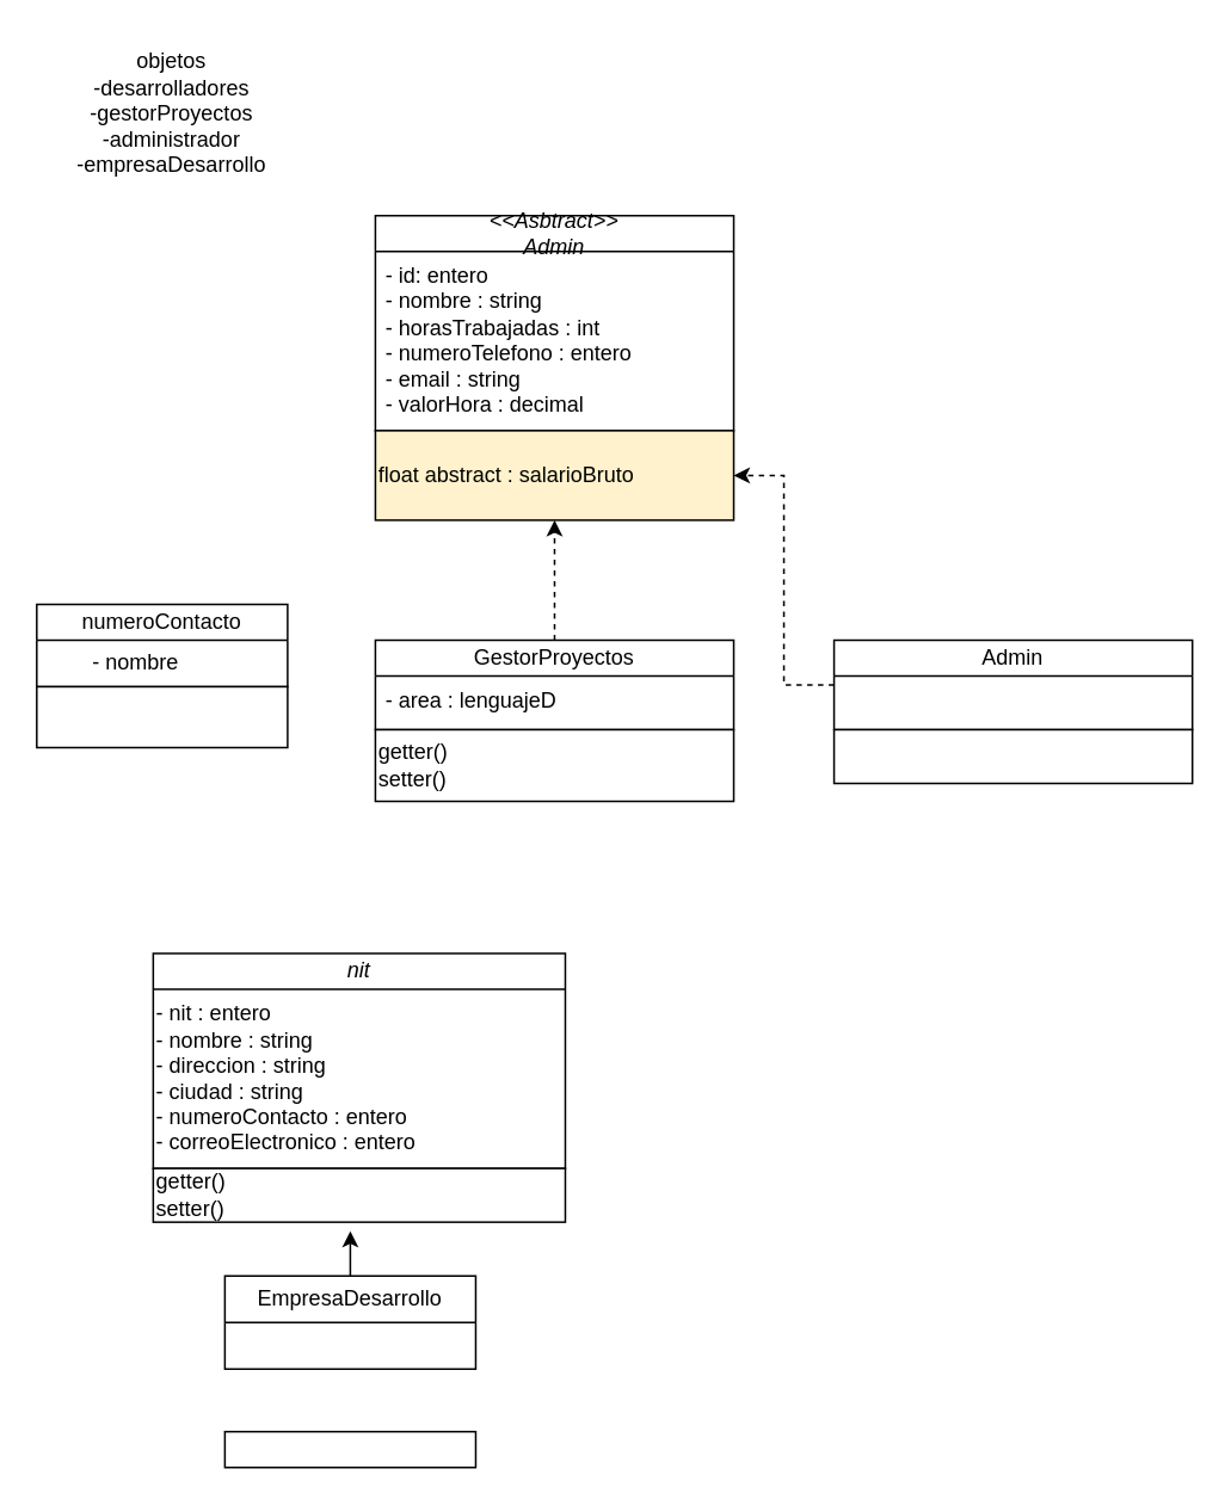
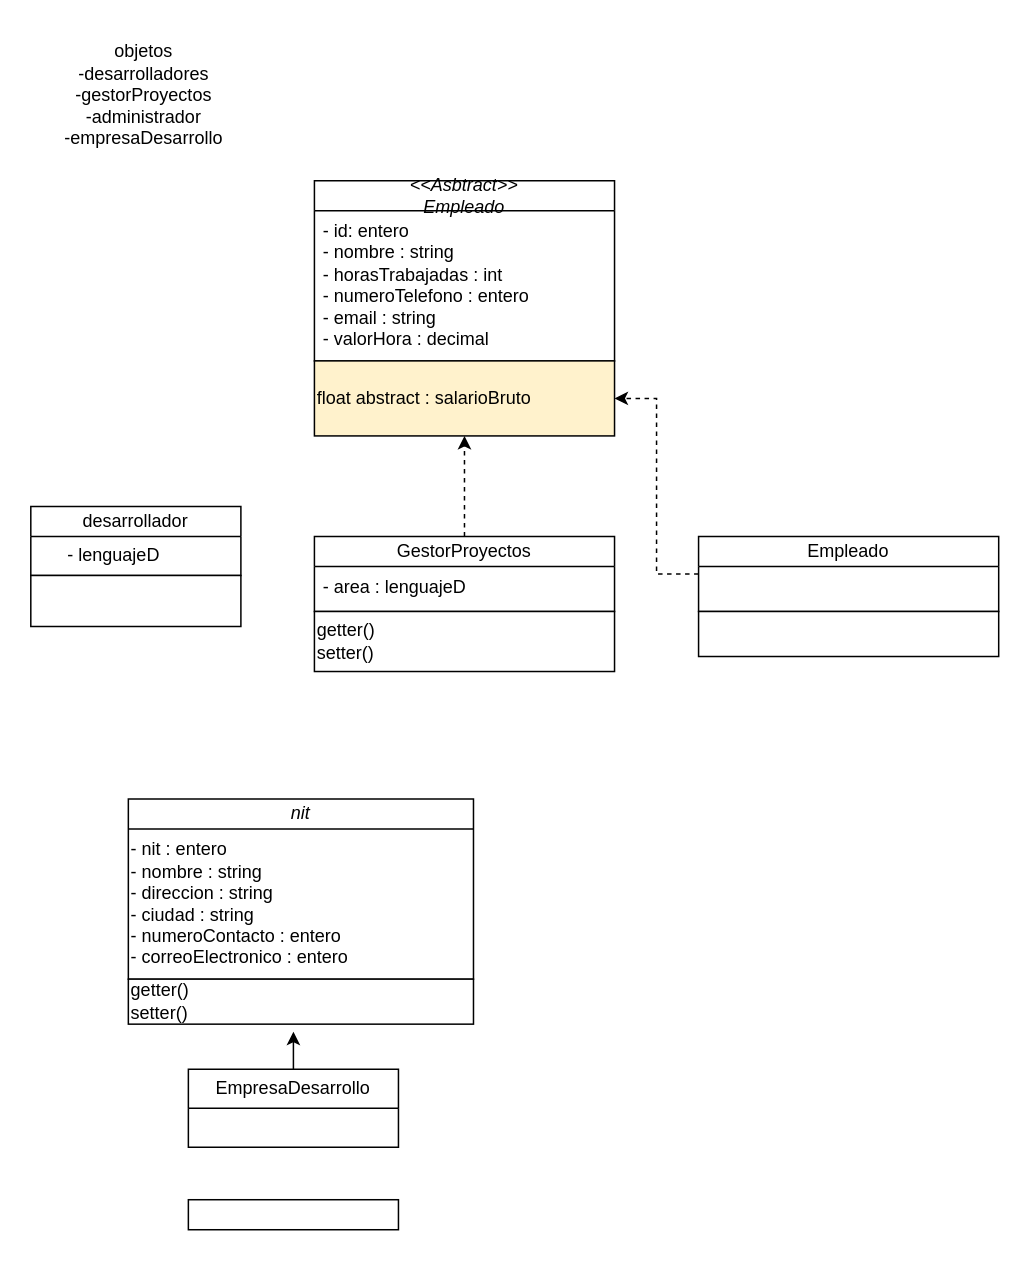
  <mxCell id="0" />
  <mxCell id="1" parent="0" />
  <mxCell id="2" value="objetos&lt;div&gt;-desarrolladores&lt;/div&gt;&lt;div&gt;-gestorProyectos&lt;/div&gt;&lt;div&gt;-administrador&lt;/div&gt;&lt;div&gt;-empresaDesarrollo&lt;/div&gt;&lt;div&gt;&lt;br&gt;&lt;/div&gt;" style="text;html=1;align=center;verticalAlign=middle;resizable=0;points=[];autosize=1;strokeColor=none;fillColor=none;" parent="1" vertex="1"><mxGeometry x="30" y="20" width="130" height="100" as="geometry" /></mxCell>
  <mxCell id="3" value="" style="group" parent="1" vertex="1" connectable="0"><mxGeometry x="20" y="337" width="140" height="80" as="geometry" /></mxCell>
- <mxCell id="4" value="numeroContacto" style="swimlane;fontStyle=0;childLayout=stackLayout;horizontal=1;startSize=20;fillColor=none;horizontalStack=0;resizeParent=1;resizeParentMax=0;resizeLast=0;collapsible=1;marginBottom=0;whiteSpace=wrap;html=1;" parent="3" vertex="1"><mxGeometry width="140" height="46" as="geometry" /></mxCell>
+ <mxCell id="4" value="desarrollador" style="swimlane;fontStyle=0;childLayout=stackLayout;horizontal=1;startSize=20;fillColor=none;horizontalStack=0;resizeParent=1;resizeParentMax=0;resizeLast=0;collapsible=1;marginBottom=0;whiteSpace=wrap;html=1;" parent="3" vertex="1"><mxGeometry width="140" height="46" as="geometry" /></mxCell>
  <mxCell id="5" value="" style="html=1;whiteSpace=wrap;" parent="3" vertex="1"><mxGeometry y="46" width="140" height="34" as="geometry" /></mxCell>
  <mxCell id="6" value="" style="group" parent="1" vertex="1" connectable="0"><mxGeometry x="209" y="120" width="200" height="170" as="geometry" /></mxCell>
- <mxCell id="7" value="&lt;i&gt;&amp;lt;&amp;lt;Asbtract&amp;gt;&amp;gt;&lt;/i&gt;&lt;div&gt;&lt;i&gt;Admin&lt;/i&gt;&lt;/div&gt;" style="swimlane;fontStyle=0;childLayout=stackLayout;horizontal=1;startSize=20;fillColor=none;horizontalStack=0;resizeParent=1;resizeParentMax=0;resizeLast=0;collapsible=1;marginBottom=0;whiteSpace=wrap;html=1;movable=1;resizable=1;rotatable=1;deletable=1;editable=1;locked=0;connectable=1;" parent="6" vertex="1"><mxGeometry width="200" height="120" as="geometry" /></mxCell>
+ <mxCell id="7" value="&lt;i&gt;&amp;lt;&amp;lt;Asbtract&amp;gt;&amp;gt;&lt;/i&gt;&lt;div&gt;&lt;i&gt;Empleado&lt;/i&gt;&lt;/div&gt;" style="swimlane;fontStyle=0;childLayout=stackLayout;horizontal=1;startSize=20;fillColor=none;horizontalStack=0;resizeParent=1;resizeParentMax=0;resizeLast=0;collapsible=1;marginBottom=0;whiteSpace=wrap;html=1;movable=1;resizable=1;rotatable=1;deletable=1;editable=1;locked=0;connectable=1;" parent="6" vertex="1"><mxGeometry width="200" height="120" as="geometry" /></mxCell>
  <mxCell id="8" value="- id: entero&lt;div&gt;- nombre : string&lt;/div&gt;&lt;div&gt;- horasTrabajadas : int&lt;/div&gt;&lt;div&gt;- numeroTelefono : entero&lt;/div&gt;&lt;div&gt;- email : string&lt;/div&gt;&lt;div&gt;- valorHora : decimal&lt;/div&gt;&lt;div&gt;&lt;br&gt;&lt;/div&gt;" style="text;strokeColor=none;fillColor=none;align=left;verticalAlign=top;spacingLeft=4;spacingRight=4;overflow=hidden;rotatable=1;points=[[0,0.5],[1,0.5]];portConstraint=eastwest;whiteSpace=wrap;html=1;movable=1;resizable=1;deletable=1;editable=1;locked=0;connectable=1;" parent="7" vertex="1"><mxGeometry y="20" width="200" height="100" as="geometry" /></mxCell>
  <mxCell id="9" value="float abstract : salarioBruto" style="html=1;whiteSpace=wrap;movable=1;resizable=1;rotatable=1;deletable=1;editable=1;locked=0;connectable=1;align=left;fillColor=#fff2cc;" parent="6" vertex="1"><mxGeometry y="120" width="200" height="50" as="geometry" /></mxCell>
  <mxCell id="10" value="" style="group" parent="1" vertex="1" connectable="0"><mxGeometry x="209" y="357" width="200" height="90" as="geometry" /></mxCell>
  <mxCell id="11" value="GestorProyectos" style="swimlane;fontStyle=0;childLayout=stackLayout;horizontal=1;startSize=20;fillColor=none;horizontalStack=0;resizeParent=1;resizeParentMax=0;resizeLast=0;collapsible=1;marginBottom=0;whiteSpace=wrap;html=1;movable=1;resizable=1;rotatable=1;deletable=1;editable=1;locked=0;connectable=1;" parent="10" vertex="1"><mxGeometry width="200" height="50" as="geometry" /></mxCell>
  <mxCell id="12" value="&lt;div&gt;- area : lenguajeD&lt;/div&gt;&lt;div&gt;&lt;br&gt;&lt;/div&gt;" style="text;strokeColor=none;fillColor=none;align=left;verticalAlign=top;spacingLeft=4;spacingRight=4;overflow=hidden;rotatable=1;points=[[0,0.5],[1,0.5]];portConstraint=eastwest;whiteSpace=wrap;html=1;movable=1;resizable=1;deletable=1;editable=1;locked=0;connectable=1;" parent="11" vertex="1"><mxGeometry y="20" width="200" height="30" as="geometry" /></mxCell>
  <mxCell id="13" value="getter()&lt;div&gt;setter()&lt;/div&gt;" style="html=1;whiteSpace=wrap;movable=1;resizable=1;rotatable=1;deletable=1;editable=1;locked=0;connectable=1;align=left;" parent="10" vertex="1"><mxGeometry y="50" width="200" height="40" as="geometry" /></mxCell>
  <mxCell id="14" value="" style="edgeStyle=orthogonalEdgeStyle;rounded=0;orthogonalLoop=1;jettySize=auto;html=1;dashed=1;" parent="1" source="11" target="9" edge="1"><mxGeometry relative="1" as="geometry" /></mxCell>
  <mxCell id="15" style="edgeStyle=orthogonalEdgeStyle;rounded=0;orthogonalLoop=1;jettySize=auto;html=1;entryX=1;entryY=0.5;entryDx=0;entryDy=0;dashed=1;" parent="1" source="16" target="9" edge="1"><mxGeometry relative="1" as="geometry" /></mxCell>
- <mxCell id="16" value="Admin" style="swimlane;fontStyle=0;childLayout=stackLayout;horizontal=1;startSize=20;fillColor=none;horizontalStack=0;resizeParent=1;resizeParentMax=0;resizeLast=0;collapsible=1;marginBottom=0;whiteSpace=wrap;html=1;movable=1;resizable=1;rotatable=1;deletable=1;editable=1;locked=0;connectable=1;container=0;" parent="1" vertex="1"><mxGeometry x="465" y="357" width="200" height="50" as="geometry" /></mxCell>
+ <mxCell id="16" value="Empleado" style="swimlane;fontStyle=0;childLayout=stackLayout;horizontal=1;startSize=20;fillColor=none;horizontalStack=0;resizeParent=1;resizeParentMax=0;resizeLast=0;collapsible=1;marginBottom=0;whiteSpace=wrap;html=1;movable=1;resizable=1;rotatable=1;deletable=1;editable=1;locked=0;connectable=1;container=0;" parent="1" vertex="1"><mxGeometry x="465" y="357" width="200" height="50" as="geometry" /></mxCell>
  <mxCell id="17" value="" style="html=1;whiteSpace=wrap;movable=1;resizable=1;rotatable=1;deletable=1;editable=1;locked=0;connectable=1;align=left;container=0;" parent="1" vertex="1"><mxGeometry x="465" y="407" width="200" height="30" as="geometry" /></mxCell>
  <mxCell id="18" value="&lt;div&gt;&lt;br&gt;&lt;/div&gt;" style="text;strokeColor=none;fillColor=none;align=left;verticalAlign=top;spacingLeft=4;spacingRight=4;overflow=hidden;rotatable=1;points=[[0,0.5],[1,0.5]];portConstraint=eastwest;whiteSpace=wrap;html=1;movable=1;resizable=1;deletable=1;editable=1;locked=0;connectable=1;" parent="1" vertex="1"><mxGeometry x="465" y="377" width="200" height="30" as="geometry" /></mxCell>
  <mxCell id="19" value="" style="group" parent="1" vertex="1" connectable="0"><mxGeometry x="85" y="532" width="230" height="160" as="geometry" /></mxCell>
  <mxCell id="20" value="&lt;i&gt;nit&lt;/i&gt;" style="swimlane;fontStyle=0;childLayout=stackLayout;horizontal=1;startSize=20;fillColor=none;horizontalStack=0;resizeParent=1;resizeParentMax=0;resizeLast=0;collapsible=1;marginBottom=0;whiteSpace=wrap;html=1;" parent="19" vertex="1"><mxGeometry width="230" height="120" as="geometry" /></mxCell>
  <mxCell id="21" value="- nit : entero&lt;div&gt;- nombre : string&lt;/div&gt;&lt;div&gt;- direccion : string&lt;/div&gt;&lt;div&gt;- ciudad : string&lt;/div&gt;&lt;div&gt;- numeroContacto : entero&lt;/div&gt;&lt;div&gt;- correoElectronico : entero&lt;/div&gt;" style="text;html=1;align=left;verticalAlign=middle;resizable=0;points=[];autosize=1;strokeColor=none;fillColor=none;" parent="20" vertex="1"><mxGeometry y="20" width="230" height="100" as="geometry" /></mxCell>
  <mxCell id="22" value="getter()&lt;div&gt;setter()&lt;/div&gt;" style="html=1;whiteSpace=wrap;align=left;" parent="19" vertex="1"><mxGeometry y="120" width="230" height="30" as="geometry" /></mxCell>
  <mxCell id="23" style="edgeStyle=orthogonalEdgeStyle;rounded=0;orthogonalLoop=1;jettySize=auto;html=1;" parent="1" source="24" edge="1"><mxGeometry relative="1" as="geometry"><mxPoint x="195" y="687" as="targetPoint" /></mxGeometry></mxCell>
  <mxCell id="24" value="EmpresaDesarrollo" style="swimlane;fontStyle=0;childLayout=stackLayout;horizontal=1;startSize=26;fillColor=none;horizontalStack=0;resizeParent=1;resizeParentMax=0;resizeLast=0;collapsible=1;marginBottom=0;whiteSpace=wrap;html=1;" parent="1" vertex="1"><mxGeometry x="125" y="712" width="140" height="52" as="geometry" /></mxCell>
  <mxCell id="25" value="" style="html=1;whiteSpace=wrap;" parent="1" vertex="1"><mxGeometry x="125" y="799" width="140" height="20" as="geometry" /></mxCell>
- <mxCell id="26" value="- nombre" style="text;html=1;align=center;verticalAlign=middle;resizable=0;points=[];autosize=1;strokeColor=none;fillColor=none;" vertex="1" parent="1"><mxGeometry x="35" y="355" width="80" height="30" as="geometry" /></mxCell>
+ <mxCell id="26" value="- lenguajeD" style="text;html=1;align=center;verticalAlign=middle;resizable=0;points=[];autosize=1;strokeColor=none;fillColor=none;" vertex="1" parent="1"><mxGeometry x="35" y="355" width="80" height="30" as="geometry" /></mxCell>
